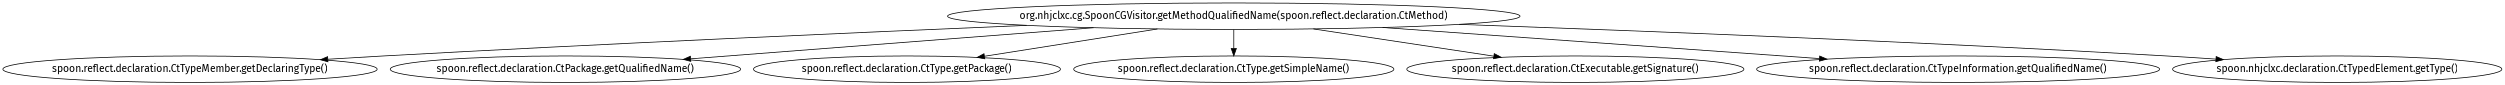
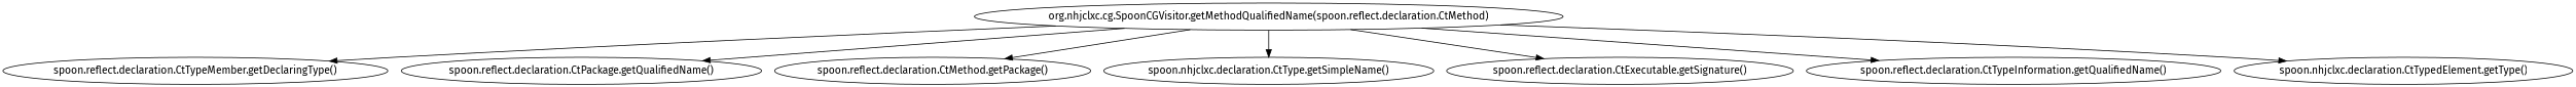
  digraph {
    fontname="Fira Sans"
    node [fontname="Fira Sans"]
    edge [fontname="Fira Sans"]
    "org.nhjclxc.cg.SpoonCGVisitor.getMethodQualifiedName(spoon.reflect.declaration.CtMethod)"
    "spoon.reflect.declaration.CtTypeMember.getDeclaringType()"
    "spoon.reflect.declaration.CtPackage.getQualifiedName()"
-   "spoon.reflect.declaration.CtType.getPackage()"
-   "spoon.reflect.declaration.CtType.getSimpleName()"
+   "spoon.reflect.declaration.CtType.getPackage()" [label="spoon.reflect.declaration.CtMethod.getPackage()"]
+   "spoon.reflect.declaration.CtType.getSimpleName()" [label="spoon.nhjclxc.declaration.CtType.getSimpleName()"]
    "spoon.reflect.declaration.CtExecutable.getSignature()"
    "spoon.reflect.declaration.CtTypeInformation.getQualifiedName()"
    n8 [label="spoon.nhjclxc.declaration.CtTypedElement.getType()"]
    "org.nhjclxc.cg.SpoonCGVisitor.getMethodQualifiedName(spoon.reflect.declaration.CtMethod)" -> "spoon.reflect.declaration.CtTypeMember.getDeclaringType()"
    "org.nhjclxc.cg.SpoonCGVisitor.getMethodQualifiedName(spoon.reflect.declaration.CtMethod)" -> "spoon.reflect.declaration.CtPackage.getQualifiedName()"
    "org.nhjclxc.cg.SpoonCGVisitor.getMethodQualifiedName(spoon.reflect.declaration.CtMethod)" -> "spoon.reflect.declaration.CtType.getPackage()"
    "org.nhjclxc.cg.SpoonCGVisitor.getMethodQualifiedName(spoon.reflect.declaration.CtMethod)" -> "spoon.reflect.declaration.CtType.getSimpleName()"
    "org.nhjclxc.cg.SpoonCGVisitor.getMethodQualifiedName(spoon.reflect.declaration.CtMethod)" -> "spoon.reflect.declaration.CtExecutable.getSignature()"
    "org.nhjclxc.cg.SpoonCGVisitor.getMethodQualifiedName(spoon.reflect.declaration.CtMethod)" -> "spoon.reflect.declaration.CtTypeInformation.getQualifiedName()"
    "org.nhjclxc.cg.SpoonCGVisitor.getMethodQualifiedName(spoon.reflect.declaration.CtMethod)" -> n8
  }
